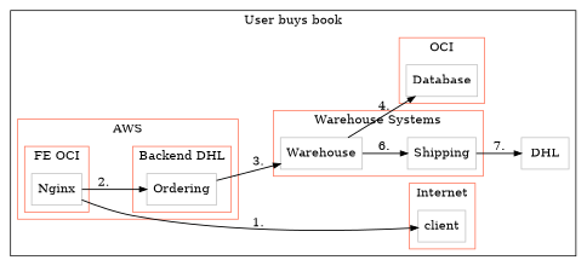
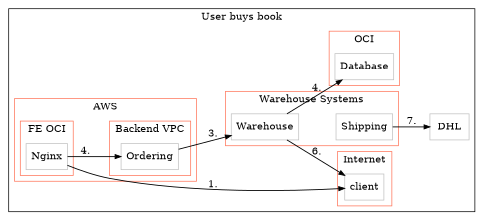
  digraph {
    compound=true
    rankdir=LR
    node [color=Grey margin=0.1 shape=box]
    edge [arrowsize=0.8 fontsize=14 penwidth=1.2]
    n1 [label=Nginx]
    n2 [label=Ordering]
    n3 [label=client]
    n4 [label=Warehouse]
    n5 [label=Shipping]
    n6 [label=Database]
    n7 [label=DHL]
    subgraph cluster_1 {
      color=Black
      label="User buys book"
      n7
      subgraph cluster_2 {
        color=Coral1
        label=AWS
        subgraph cluster_3 {
          color=Coral1
          label="FE OCI"
          n1
        }
        subgraph cluster_4 {
          color=Coral1
-         label="Backend DHL"
+         label="Backend VPC"
          n2
        }
      }
      subgraph cluster_5 {
        color=Coral1
        label=Internet
        n3
      }
      subgraph cluster_6 {
        color=Coral1
        label="Warehouse Systems"
        n4
        n5
      }
      subgraph cluster_7 {
        color=Coral1
        label=OCI
        n6
      }
    }
-   n1 -> n2 [label=2.]
+   n1 -> n2 [label=4.]
    n1 -> n3 [label=1.]
    n2 -> n4 [label=3.]
-   n4 -> n5 [label=6.]
+   n4 -> n3 [label=6.]
    n4 -> n6 [label=4.]
    n5 -> n7 [label=7.]
  }
